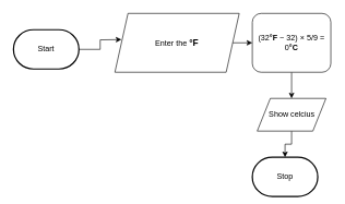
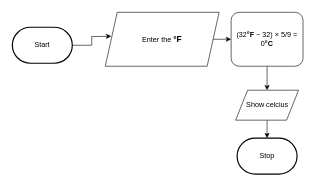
  <mxCell id="0" />
  <mxCell id="1" parent="0" />
  <mxCell id="2" style="edgeStyle=orthogonalEdgeStyle;html=1;exitX=1;exitY=0.5;exitDx=0;exitDy=0;exitPerimeter=0;rounded=0;" edge="1" parent="1" source="3"><mxGeometry relative="1" as="geometry"><mxPoint x="185" y="60" as="targetPoint" /></mxGeometry></mxCell>
  <mxCell id="3" value="Start" style="strokeWidth=2;html=1;shape=mxgraph.flowchart.terminator;whiteSpace=wrap;" vertex="1" parent="1"><mxGeometry x="20" y="45" width="100" height="60" as="geometry" /></mxCell>
- <mxCell id="4" value="Stop" style="strokeWidth=2;html=1;shape=mxgraph.flowchart.terminator;whiteSpace=wrap;" vertex="1" parent="1"><mxGeometry x="385" y="240" width="100" height="60" as="geometry" /></mxCell>
+ <mxCell id="4" value="Stop" style="strokeWidth=2;html=1;shape=mxgraph.flowchart.terminator;whiteSpace=wrap;" vertex="1" parent="1"><mxGeometry x="395" y="230" width="100" height="60" as="geometry" /></mxCell>
  <mxCell id="5" style="edgeStyle=orthogonalEdgeStyle;shape=connector;rounded=0;html=1;exitX=1;exitY=0.5;exitDx=0;exitDy=0;entryX=0;entryY=0.5;entryDx=0;entryDy=0;labelBackgroundColor=default;strokeColor=default;fontFamily=Helvetica;fontSize=11;fontColor=default;endArrow=classic;" edge="1" parent="1" source="6" target="8"><mxGeometry relative="1" as="geometry" /></mxCell>
  <mxCell id="6" value="Enter the&amp;nbsp;&lt;b style=&quot;font-family: arial, sans-serif; font-size: 14px; text-align: left;&quot;&gt;°F&lt;/b&gt;" style="shape=parallelogram;perimeter=parallelogramPerimeter;whiteSpace=wrap;html=1;fixedSize=1;" vertex="1" parent="1"><mxGeometry x="175" y="20" width="190" height="90" as="geometry" /></mxCell>
  <mxCell id="7" style="edgeStyle=orthogonalEdgeStyle;rounded=0;html=1;exitX=0.5;exitY=1;exitDx=0;exitDy=0;" edge="1" parent="1" source="8" target="10"><mxGeometry relative="1" as="geometry" /></mxCell>
  <mxCell id="8" value="&lt;div style=&quot;margin-bottom: 2px; padding: 2.5px 3px 1.5px;&quot; class=&quot;bjhkR&quot;&gt;(32&lt;b&gt;°F&lt;/b&gt;&amp;nbsp;− 32) × 5/9 = 0&lt;b&gt;°C&lt;/b&gt;&lt;/div&gt;" style="whiteSpace=wrap;html=1;rounded=1;" vertex="1" parent="1"><mxGeometry x="385" y="20" width="120" height="90" as="geometry" /></mxCell>
  <mxCell id="9" style="edgeStyle=orthogonalEdgeStyle;shape=connector;rounded=0;html=1;exitX=0.5;exitY=1;exitDx=0;exitDy=0;entryX=0.5;entryY=0;entryDx=0;entryDy=0;entryPerimeter=0;labelBackgroundColor=default;strokeColor=default;fontFamily=Helvetica;fontSize=11;fontColor=default;endArrow=classic;" edge="1" parent="1" source="10" target="4"><mxGeometry relative="1" as="geometry" /></mxCell>
  <mxCell id="10" value="Show celcius" style="shape=parallelogram;perimeter=parallelogramPerimeter;whiteSpace=wrap;html=1;fixedSize=1;" vertex="1" parent="1"><mxGeometry x="392.5" y="150" width="105" height="50" as="geometry" /></mxCell>
